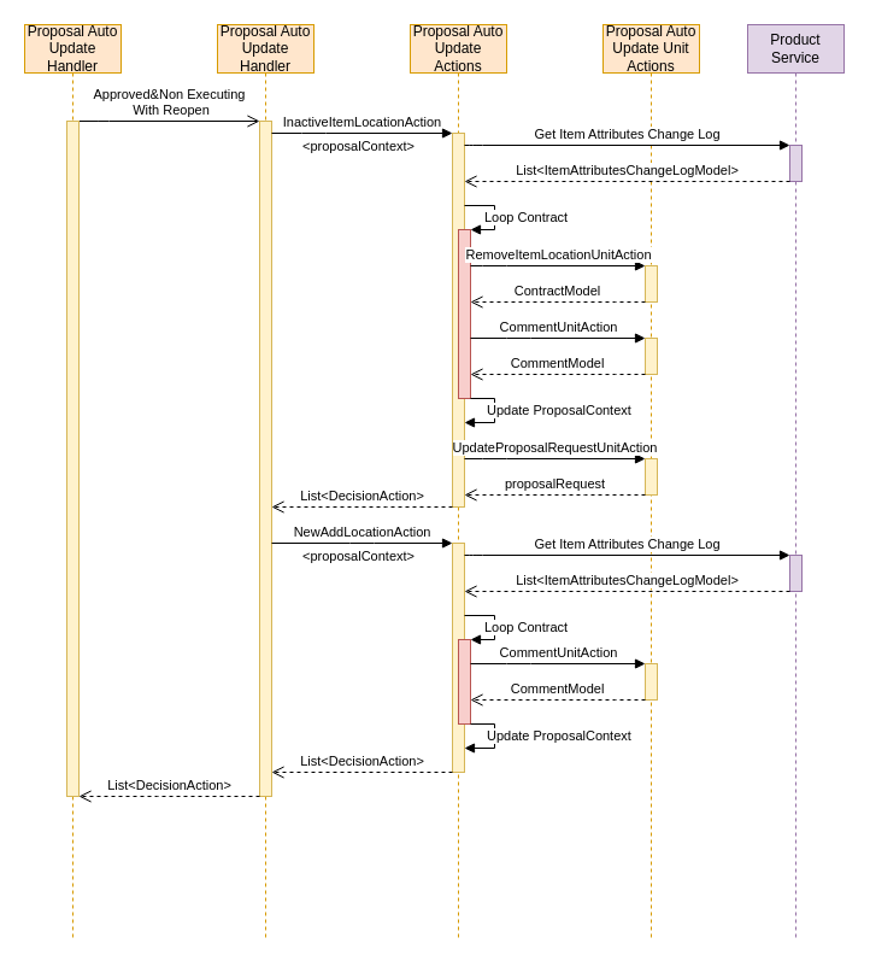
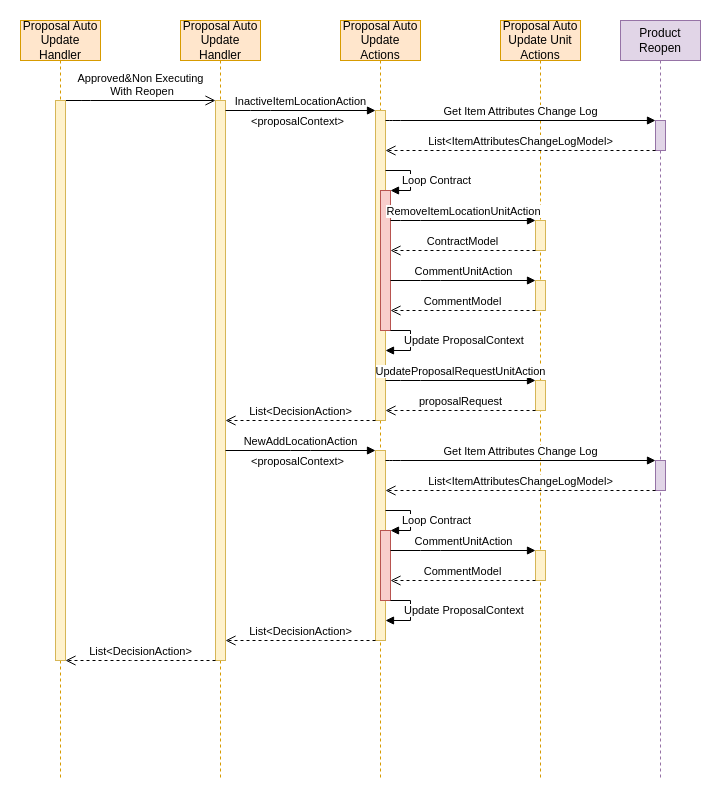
  <mxCell id="0" />
  <mxCell id="1" parent="0" />
  <mxCell id="2" value="Proposal Auto Update Handler" style="shape=umlLifeline;perimeter=lifelinePerimeter;whiteSpace=wrap;html=1;container=1;collapsible=0;recursiveResize=0;outlineConnect=0;fillColor=#ffe6cc;strokeColor=#d79b00;" vertex="1" parent="1"><mxGeometry x="180" y="20" width="80" height="760" as="geometry" /></mxCell>
  <mxCell id="3" value="Approved&amp;amp;Non Executing&lt;br&gt;&amp;nbsp;With Reopen" style="html=1;verticalAlign=bottom;startArrow=none;startFill=0;endArrow=open;startSize=6;endSize=8;" edge="1" parent="1" source="40" target="4"><mxGeometry width="80" relative="1" as="geometry"><mxPoint x="40" y="100" as="sourcePoint" /><mxPoint x="180" y="100" as="targetPoint" /><Array as="points"><mxPoint x="80" y="100" /></Array><mxPoint as="offset" /></mxGeometry></mxCell>
  <mxCell id="4" value="" style="html=1;points=[];perimeter=orthogonalPerimeter;fillColor=#fff2cc;strokeColor=#d6b656;" vertex="1" parent="1"><mxGeometry x="215" y="100" width="10" height="560" as="geometry" /></mxCell>
  <mxCell id="5" value="Proposal Auto Update Actions" style="shape=umlLifeline;perimeter=lifelinePerimeter;whiteSpace=wrap;html=1;container=1;collapsible=0;recursiveResize=0;outlineConnect=0;fillColor=#ffe6cc;strokeColor=#d79b00;" vertex="1" parent="1"><mxGeometry x="340" y="20" width="80" height="760" as="geometry" /></mxCell>
  <mxCell id="6" value="" style="html=1;points=[];perimeter=orthogonalPerimeter;fillColor=#fff2cc;strokeColor=#d6b656;" vertex="1" parent="5"><mxGeometry x="35" y="90" width="10" height="310" as="geometry" /></mxCell>
  <mxCell id="7" value="" style="html=1;points=[];perimeter=orthogonalPerimeter;fillColor=#f8cecc;strokeColor=#b85450;" vertex="1" parent="5"><mxGeometry x="40" y="170" width="10" height="140" as="geometry" /></mxCell>
  <mxCell id="8" value="Loop Contract" style="edgeStyle=orthogonalEdgeStyle;html=1;align=left;spacingLeft=2;endArrow=block;rounded=0;entryX=1;entryY=0;" edge="1" target="7" parent="5" source="6"><mxGeometry x="0.765" y="-10" relative="1" as="geometry"><mxPoint x="110" y="240" as="sourcePoint" /><Array as="points"><mxPoint x="70" y="150" /><mxPoint x="70" y="170" /></Array><mxPoint as="offset" /></mxGeometry></mxCell>
  <mxCell id="9" value="Update ProposalContext" style="edgeStyle=orthogonalEdgeStyle;html=1;align=left;spacingLeft=2;endArrow=block;rounded=0;" edge="1" parent="5" source="7" target="6"><mxGeometry x="0.538" y="-10" relative="1" as="geometry"><mxPoint x="80" y="330" as="sourcePoint" /><Array as="points"><mxPoint x="70" y="310" /><mxPoint x="70" y="330" /></Array><mxPoint x="85" y="350" as="targetPoint" /><mxPoint as="offset" /></mxGeometry></mxCell>
  <mxCell id="10" value="InactiveItemLocationAction" style="html=1;verticalAlign=bottom;endArrow=block;" edge="1" parent="1" source="4" target="6"><mxGeometry width="80" relative="1" as="geometry"><mxPoint x="260" y="120" as="sourcePoint" /><mxPoint x="340" y="120" as="targetPoint" /><Array as="points"><mxPoint x="260" y="110" /></Array></mxGeometry></mxCell>
  <mxCell id="11" value="&amp;lt;proposalContext&amp;gt;" style="edgeLabel;html=1;align=center;verticalAlign=middle;resizable=0;points=[];" vertex="1" connectable="0" parent="10"><mxGeometry x="-0.182" relative="1" as="geometry"><mxPoint x="10" y="10" as="offset" /></mxGeometry></mxCell>
  <mxCell id="12" value="Proposal Auto Update Unit Actions" style="shape=umlLifeline;perimeter=lifelinePerimeter;whiteSpace=wrap;html=1;container=1;collapsible=0;recursiveResize=0;outlineConnect=0;fillColor=#ffe6cc;strokeColor=#d79b00;" vertex="1" parent="1"><mxGeometry x="500" y="20" width="80" height="760" as="geometry" /></mxCell>
  <mxCell id="13" value="" style="html=1;points=[];perimeter=orthogonalPerimeter;fillColor=#fff2cc;strokeColor=#d6b656;" vertex="1" parent="12"><mxGeometry x="35" y="260" width="10" height="30" as="geometry" /></mxCell>
  <mxCell id="14" value="" style="html=1;points=[];perimeter=orthogonalPerimeter;fillColor=#fff2cc;strokeColor=#d6b656;" vertex="1" parent="12"><mxGeometry x="35" y="200" width="10" height="30" as="geometry" /></mxCell>
  <mxCell id="15" value="" style="html=1;points=[];perimeter=orthogonalPerimeter;fillColor=#fff2cc;strokeColor=#d6b656;" vertex="1" parent="12"><mxGeometry x="35" y="530" width="10" height="30" as="geometry" /></mxCell>
  <mxCell id="16" value="CommentUnitAction" style="html=1;verticalAlign=bottom;endArrow=block;" edge="1" parent="1" source="7" target="13"><mxGeometry width="80" relative="1" as="geometry"><mxPoint x="420" y="130" as="sourcePoint" /><mxPoint x="500" y="130" as="targetPoint" /><Array as="points"><mxPoint x="430" y="280" /></Array><mxPoint as="offset" /></mxGeometry></mxCell>
  <mxCell id="17" value="CommentModel" style="html=1;verticalAlign=bottom;endArrow=open;dashed=1;endSize=8;" edge="1" parent="1" source="13" target="7"><mxGeometry relative="1" as="geometry"><mxPoint x="520" y="150" as="sourcePoint" /><mxPoint x="440" y="150" as="targetPoint" /><Array as="points"><mxPoint x="500" y="310" /></Array><mxPoint as="offset" /></mxGeometry></mxCell>
  <mxCell id="18" value="RemoveItemLocationUnitAction" style="html=1;verticalAlign=bottom;endArrow=block;" edge="1" parent="1" source="7" target="14"><mxGeometry width="80" relative="1" as="geometry"><mxPoint x="430" y="200" as="sourcePoint" /><mxPoint x="480" y="190" as="targetPoint" /><Array as="points"><mxPoint x="410" y="220" /></Array></mxGeometry></mxCell>
  <mxCell id="19" value="ContractModel" style="html=1;verticalAlign=bottom;endArrow=open;dashed=1;endSize=8;" edge="1" parent="1" source="14" target="7"><mxGeometry relative="1" as="geometry"><mxPoint x="500" y="200" as="sourcePoint" /><mxPoint x="420" y="240" as="targetPoint" /><Array as="points"><mxPoint x="500" y="250" /></Array></mxGeometry></mxCell>
- <mxCell id="20" value="Product Service" style="shape=umlLifeline;perimeter=lifelinePerimeter;whiteSpace=wrap;html=1;container=1;collapsible=0;recursiveResize=0;outlineConnect=0;fillColor=#e1d5e7;strokeColor=#9673a6;" vertex="1" parent="1"><mxGeometry x="620" y="20" width="80" height="760" as="geometry" /></mxCell>
+ <mxCell id="20" value="Product Reopen" style="shape=umlLifeline;perimeter=lifelinePerimeter;whiteSpace=wrap;html=1;container=1;collapsible=0;recursiveResize=0;outlineConnect=0;fillColor=#e1d5e7;strokeColor=#9673a6;" vertex="1" parent="1"><mxGeometry x="620" y="20" width="80" height="760" as="geometry" /></mxCell>
  <mxCell id="21" value="" style="html=1;points=[];perimeter=orthogonalPerimeter;fillColor=#e1d5e7;strokeColor=#9673a6;" vertex="1" parent="20"><mxGeometry x="35" y="100" width="10" height="30" as="geometry" /></mxCell>
  <mxCell id="22" value="" style="html=1;points=[];perimeter=orthogonalPerimeter;fillColor=#e1d5e7;strokeColor=#9673a6;" vertex="1" parent="20"><mxGeometry x="35" y="440" width="10" height="30" as="geometry" /></mxCell>
  <mxCell id="23" value="Get Item Attributes Change Log" style="html=1;verticalAlign=bottom;endArrow=block;" edge="1" parent="1" source="6" target="21"><mxGeometry width="80" relative="1" as="geometry"><mxPoint x="360" y="120" as="sourcePoint" /><mxPoint x="440" y="120" as="targetPoint" /><Array as="points"><mxPoint x="390" y="120" /></Array></mxGeometry></mxCell>
  <mxCell id="24" value="List&amp;lt;ItemAttributesChangeLogModel&amp;gt;" style="html=1;verticalAlign=bottom;endArrow=open;dashed=1;endSize=8;" edge="1" parent="1" source="21" target="6"><mxGeometry relative="1" as="geometry"><mxPoint x="620" y="140" as="sourcePoint" /><mxPoint x="540" y="140" as="targetPoint" /><Array as="points"><mxPoint x="610" y="150" /></Array></mxGeometry></mxCell>
  <mxCell id="25" value="List&amp;lt;DecisionAction&amp;gt;" style="html=1;verticalAlign=bottom;endArrow=open;dashed=1;endSize=8;" edge="1" parent="1" source="6" target="4"><mxGeometry relative="1" as="geometry"><mxPoint x="320" y="360" as="sourcePoint" /><mxPoint x="240" y="360" as="targetPoint" /><Array as="points"><mxPoint x="310" y="420" /></Array></mxGeometry></mxCell>
  <mxCell id="26" value="" style="html=1;points=[];perimeter=orthogonalPerimeter;fillColor=#fff2cc;strokeColor=#d6b656;" vertex="1" parent="1"><mxGeometry x="375" y="450" width="10" height="190" as="geometry" /></mxCell>
  <mxCell id="27" value="NewAddLocationAction" style="html=1;verticalAlign=bottom;endArrow=block;" edge="1" parent="1" source="4" target="26"><mxGeometry width="80" relative="1" as="geometry"><mxPoint x="235" y="120" as="sourcePoint" /><mxPoint x="345" y="120" as="targetPoint" /><Array as="points"><mxPoint x="300" y="450" /></Array></mxGeometry></mxCell>
  <mxCell id="28" value="&amp;lt;proposalContext&amp;gt;" style="edgeLabel;html=1;align=center;verticalAlign=middle;resizable=0;points=[];" vertex="1" connectable="0" parent="27"><mxGeometry x="-0.182" relative="1" as="geometry"><mxPoint x="10" y="10" as="offset" /></mxGeometry></mxCell>
  <mxCell id="29" value="" style="html=1;points=[];perimeter=orthogonalPerimeter;fillColor=#fff2cc;strokeColor=#d6b656;" vertex="1" parent="1"><mxGeometry x="535" y="380" width="10" height="30" as="geometry" /></mxCell>
  <mxCell id="30" value="UpdateProposalRequestUnitAction" style="html=1;verticalAlign=bottom;endArrow=block;" edge="1" parent="1" source="6" target="29"><mxGeometry width="80" relative="1" as="geometry"><mxPoint x="400" y="230" as="sourcePoint" /><mxPoint x="545" y="230" as="targetPoint" /><Array as="points"><mxPoint x="410" y="380" /></Array></mxGeometry></mxCell>
  <mxCell id="31" value="proposalRequest" style="html=1;verticalAlign=bottom;endArrow=open;dashed=1;endSize=8;" edge="1" parent="1" source="29" target="6"><mxGeometry relative="1" as="geometry"><mxPoint x="530" y="410" as="sourcePoint" /><mxPoint x="385" y="410" as="targetPoint" /><Array as="points"><mxPoint x="495" y="410" /></Array><mxPoint as="offset" /></mxGeometry></mxCell>
  <mxCell id="32" value="List&amp;lt;DecisionAction&amp;gt;" style="html=1;verticalAlign=bottom;endArrow=open;dashed=1;endSize=8;" edge="1" parent="1" source="26" target="4"><mxGeometry relative="1" as="geometry"><mxPoint x="385" y="430" as="sourcePoint" /><mxPoint x="235" y="430" as="targetPoint" /><Array as="points"><mxPoint x="330" y="640" /></Array></mxGeometry></mxCell>
  <mxCell id="33" value="" style="html=1;points=[];perimeter=orthogonalPerimeter;fillColor=#f8cecc;strokeColor=#b85450;" vertex="1" parent="1"><mxGeometry x="380" y="530" width="10" height="70" as="geometry" /></mxCell>
  <mxCell id="34" value="Update ProposalContext" style="edgeStyle=orthogonalEdgeStyle;html=1;align=left;spacingLeft=2;endArrow=block;rounded=0;" edge="1" parent="1" source="33"><mxGeometry x="0.538" y="-10" relative="1" as="geometry"><mxPoint x="390" y="570" as="sourcePoint" /><Array as="points"><mxPoint x="410" y="600" /><mxPoint x="410" y="620" /></Array><mxPoint x="385" y="620" as="targetPoint" /><mxPoint as="offset" /></mxGeometry></mxCell>
  <mxCell id="35" value="Loop Contract" style="edgeStyle=orthogonalEdgeStyle;html=1;align=left;spacingLeft=2;endArrow=block;rounded=0;" edge="1" parent="1" target="33"><mxGeometry x="0.765" y="-10" relative="1" as="geometry"><mxPoint x="385" y="510" as="sourcePoint" /><Array as="points"><mxPoint x="410" y="510" /><mxPoint x="410" y="530" /></Array><mxPoint x="415" y="540" as="targetPoint" /><mxPoint as="offset" /></mxGeometry></mxCell>
  <mxCell id="36" value="CommentModel" style="html=1;verticalAlign=bottom;endArrow=open;dashed=1;endSize=8;" edge="1" parent="1" source="15" target="33"><mxGeometry relative="1" as="geometry"><mxPoint x="520" y="410" as="sourcePoint" /><mxPoint x="390" y="570" as="targetPoint" /><Array as="points"><mxPoint x="500" y="580" /></Array><mxPoint as="offset" /></mxGeometry></mxCell>
  <mxCell id="37" value="CommentUnitAction" style="html=1;verticalAlign=bottom;endArrow=block;" edge="1" parent="1" target="15" source="33"><mxGeometry width="80" relative="1" as="geometry"><mxPoint x="390" y="540" as="sourcePoint" /><mxPoint x="500" y="390" as="targetPoint" /><Array as="points"><mxPoint x="430" y="550" /></Array><mxPoint as="offset" /></mxGeometry></mxCell>
  <mxCell id="38" value="List&amp;lt;DecisionAction&amp;gt;" style="html=1;verticalAlign=bottom;endArrow=open;dashed=1;endSize=8;" edge="1" parent="1" source="4" target="40"><mxGeometry relative="1" as="geometry"><mxPoint x="180" y="590" as="sourcePoint" /><mxPoint x="40" y="600" as="targetPoint" /><Array as="points"><mxPoint x="120" y="660" /></Array></mxGeometry></mxCell>
  <mxCell id="39" value="Proposal Auto Update Handler" style="shape=umlLifeline;perimeter=lifelinePerimeter;whiteSpace=wrap;html=1;container=1;collapsible=0;recursiveResize=0;outlineConnect=0;fillColor=#ffe6cc;strokeColor=#d79b00;" vertex="1" parent="1"><mxGeometry x="20" y="20" width="80" height="760" as="geometry" /></mxCell>
  <mxCell id="40" value="" style="html=1;points=[];perimeter=orthogonalPerimeter;fillColor=#fff2cc;strokeColor=#d6b656;" vertex="1" parent="39"><mxGeometry x="35" y="80" width="10" height="560" as="geometry" /></mxCell>
  <mxCell id="41" value="Get Item Attributes Change Log" style="html=1;verticalAlign=bottom;endArrow=block;" edge="1" parent="1" target="22" source="26"><mxGeometry width="80" relative="1" as="geometry"><mxPoint x="385" y="460" as="sourcePoint" /><mxPoint x="440" y="460" as="targetPoint" /><Array as="points"><mxPoint x="390" y="460" /></Array></mxGeometry></mxCell>
  <mxCell id="42" value="List&amp;lt;ItemAttributesChangeLogModel&amp;gt;" style="html=1;verticalAlign=bottom;endArrow=open;dashed=1;endSize=8;" edge="1" parent="1" source="22" target="26"><mxGeometry relative="1" as="geometry"><mxPoint x="620" y="480" as="sourcePoint" /><mxPoint x="385" y="490" as="targetPoint" /><Array as="points"><mxPoint x="610" y="490" /></Array></mxGeometry></mxCell>
